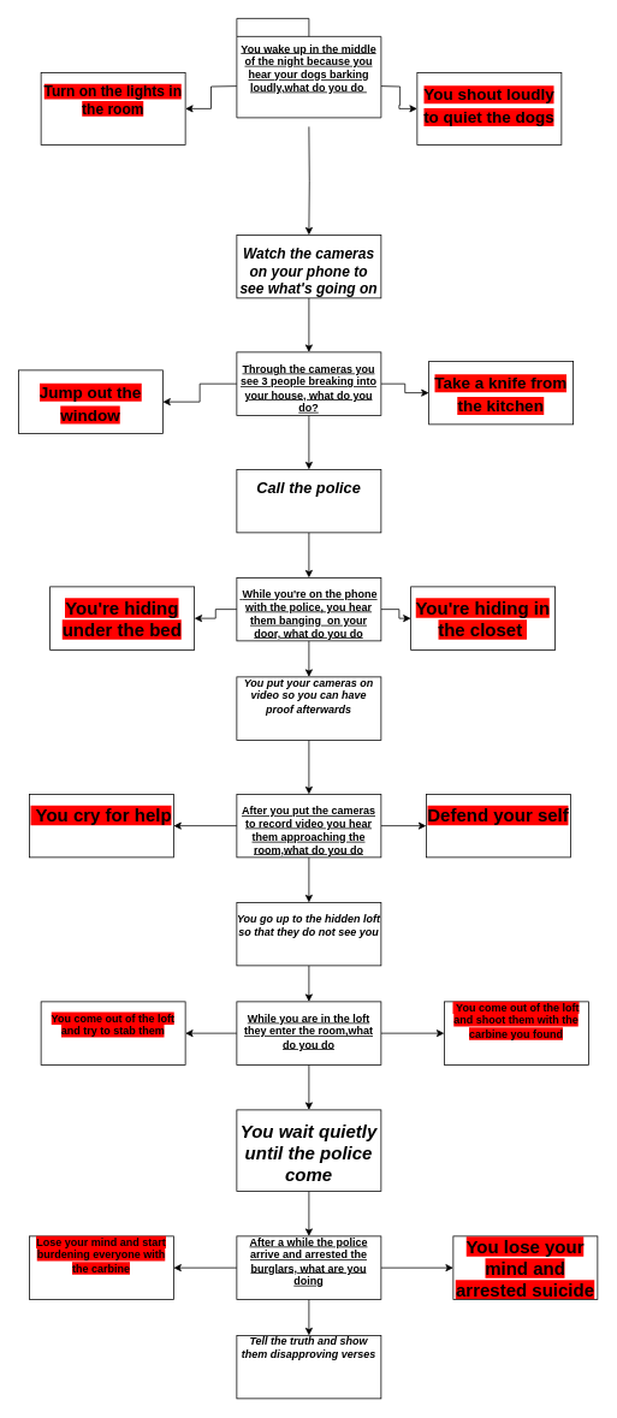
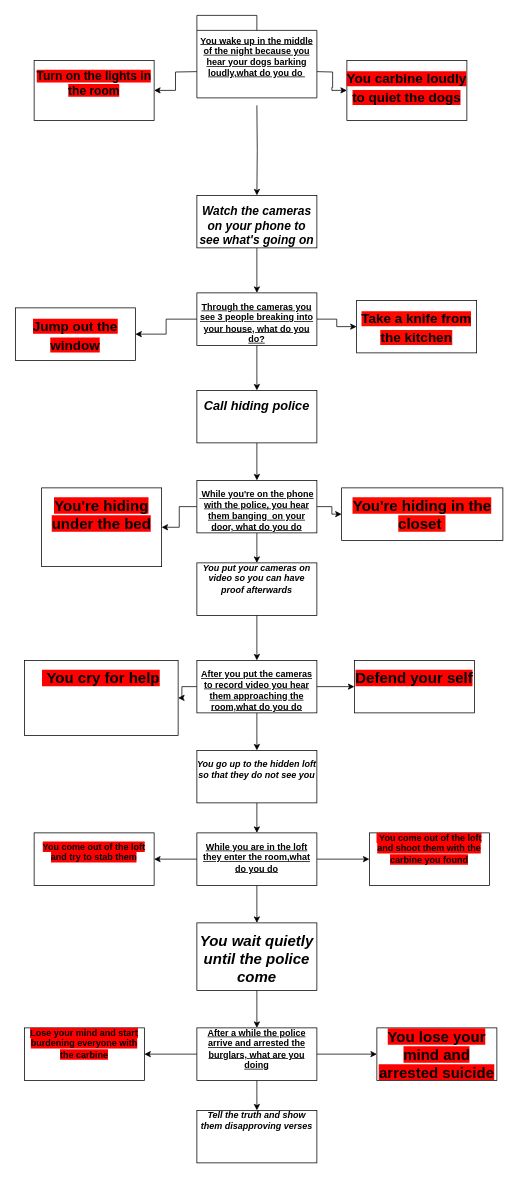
  <mxCell id="0" style=";html=1;" />
  <mxCell id="1" style=";html=1;" parent="0" />
  <mxCell id="2" value="" style="edgeStyle=orthogonalEdgeStyle;rounded=0;orthogonalLoop=1;jettySize=auto;html=1;" parent="1" target="8" edge="1"><mxGeometry relative="1" as="geometry"><mxPoint x="342" y="140" as="sourcePoint" /></mxGeometry></mxCell>
  <mxCell id="3" value="" style="edgeStyle=orthogonalEdgeStyle;rounded=0;orthogonalLoop=1;jettySize=auto;html=1;" parent="1" target="13" edge="1"><mxGeometry relative="1" as="geometry"><mxPoint x="422" y="95" as="sourcePoint" /></mxGeometry></mxCell>
  <mxCell id="4" value="" style="edgeStyle=orthogonalEdgeStyle;rounded=0;orthogonalLoop=1;jettySize=auto;html=1;" parent="1" target="6" edge="1"><mxGeometry relative="1" as="geometry"><mxPoint x="262" y="95" as="sourcePoint" /></mxGeometry></mxCell>
  <mxCell id="5" value="&lt;font style=&quot;font-size: 12px&quot;&gt;&lt;u&gt;You wake up in the middle of the night because you hear your dogs barking loudly,what do you do&amp;nbsp;&lt;/u&gt;&lt;/font&gt;" style="shape=folder;tabWidth=80;tabHeight=20;tabPosition=left;strokeWidth=1;html=1;whiteSpace=wrap;align=center;fontSize=12;fontStyle=1" parent="1" vertex="1"><mxGeometry x="262" y="20" width="160" height="110" as="geometry" /></mxCell>
  <mxCell id="6" value="&lt;p&gt;&lt;b&gt;&lt;font style=&quot;font-size: 16px ; background-color: rgb(255 , 0 , 0)&quot;&gt;Turn on the lights in the room&lt;/font&gt;&lt;/b&gt;&lt;br&gt;&lt;/p&gt;" style="shape=rect;html=1;overflow=fill;whiteSpace=wrap;align=center;fontStyle=1" parent="1" vertex="1"><mxGeometry x="45" y="80" width="160" height="80" as="geometry" /></mxCell>
  <mxCell id="7" value="" style="edgeStyle=orthogonalEdgeStyle;rounded=0;orthogonalLoop=1;jettySize=auto;html=1;" parent="1" source="8" target="12" edge="1"><mxGeometry relative="1" as="geometry" /></mxCell>
  <mxCell id="8" value="&lt;p&gt;&lt;b&gt;&lt;font style=&quot;font-size: 16px&quot;&gt;&lt;i&gt;Watch the cameras on your phone to see what's going on&lt;/i&gt;&lt;/font&gt;&lt;/b&gt;&lt;br&gt;&lt;/p&gt;" style="shape=rect;html=1;overflow=fill;whiteSpace=wrap;align=center;fontStyle=1" parent="1" vertex="1"><mxGeometry x="262" y="260" width="160" height="70" as="geometry" /></mxCell>
  <mxCell id="9" value="" style="edgeStyle=orthogonalEdgeStyle;rounded=0;orthogonalLoop=1;jettySize=auto;html=1;" parent="1" source="12" target="15" edge="1"><mxGeometry relative="1" as="geometry" /></mxCell>
  <mxCell id="10" value="" style="edgeStyle=orthogonalEdgeStyle;rounded=0;orthogonalLoop=1;jettySize=auto;html=1;" parent="1" source="12" target="14" edge="1"><mxGeometry relative="1" as="geometry" /></mxCell>
  <mxCell id="11" value="" style="edgeStyle=orthogonalEdgeStyle;rounded=0;orthogonalLoop=1;jettySize=auto;html=1;" parent="1" source="12" target="17" edge="1"><mxGeometry relative="1" as="geometry" /></mxCell>
  <mxCell id="12" value="&lt;p&gt;&lt;u&gt;Through the cameras you see 3 people breaking into your house, what do you do?&lt;/u&gt;&lt;br&gt;&lt;/p&gt;" style="shape=rect;html=1;overflow=fill;whiteSpace=wrap;align=center;fontStyle=1" parent="1" vertex="1"><mxGeometry x="262" y="390" width="160" height="70" as="geometry" /></mxCell>
- <mxCell id="13" value="&lt;p&gt;&lt;b style=&quot;font-size: 20px&quot;&gt;&lt;font style=&quot;font-size: 18px ; background-color: rgb(255 , 0 , 0)&quot;&gt;You shout loudly to quiet the dogs&lt;/font&gt;&lt;/b&gt;&lt;br&gt;&lt;/p&gt;" style="shape=rect;html=1;overflow=fill;whiteSpace=wrap;align=center;fontStyle=1" parent="1" vertex="1"><mxGeometry x="462" y="80" width="160" height="80" as="geometry" /></mxCell>
+ <mxCell id="13" value="&lt;p&gt;&lt;b style=&quot;font-size: 20px&quot;&gt;&lt;font style=&quot;font-size: 18px ; background-color: rgb(255 , 0 , 0)&quot;&gt;You carbine loudly to quiet the dogs&lt;/font&gt;&lt;/b&gt;&lt;br&gt;&lt;/p&gt;" style="shape=rect;html=1;overflow=fill;whiteSpace=wrap;align=center;fontStyle=1" parent="1" vertex="1"><mxGeometry x="462" y="80" width="160" height="80" as="geometry" /></mxCell>
  <mxCell id="14" value="&lt;p&gt;&lt;b style=&quot;font-size: 20px&quot;&gt;&lt;font style=&quot;font-size: 18px ; background-color: rgb(255 , 0 , 0)&quot;&gt;Jump out the window&lt;/font&gt;&lt;/b&gt;&lt;br&gt;&lt;/p&gt;" style="shape=rect;html=1;overflow=fill;whiteSpace=wrap;align=center;fontStyle=1" parent="1" vertex="1"><mxGeometry x="20" y="410" width="160" height="70" as="geometry" /></mxCell>
  <mxCell id="15" value="&lt;p&gt;&lt;b style=&quot;font-size: 20px&quot;&gt;&lt;font style=&quot;font-size: 18px ; background-color: rgb(255 , 8 , 0)&quot;&gt;Take a knife from the kitchen&lt;/font&gt;&lt;/b&gt;&lt;br&gt;&lt;/p&gt;" style="shape=rect;html=1;overflow=fill;whiteSpace=wrap;align=center;fontStyle=1" parent="1" vertex="1"><mxGeometry x="475" y="400" width="160" height="70" as="geometry" /></mxCell>
  <mxCell id="16" value="" style="edgeStyle=orthogonalEdgeStyle;rounded=0;orthogonalLoop=1;jettySize=auto;html=1;" parent="1" source="17" target="21" edge="1"><mxGeometry relative="1" as="geometry" /></mxCell>
- <mxCell id="17" value="&lt;p&gt;&lt;b style=&quot;font-size: 17px&quot;&gt;&lt;i&gt;Call the police&lt;/i&gt;&lt;/b&gt;&lt;br&gt;&lt;/p&gt;" style="shape=rect;html=1;overflow=fill;whiteSpace=wrap;align=center;fontStyle=1" parent="1" vertex="1"><mxGeometry x="262" y="520" width="160" height="70" as="geometry" /></mxCell>
+ <mxCell id="17" value="&lt;p&gt;&lt;b style=&quot;font-size: 17px&quot;&gt;&lt;i&gt;Call hiding police&lt;/i&gt;&lt;/b&gt;&lt;br&gt;&lt;/p&gt;" style="shape=rect;html=1;overflow=fill;whiteSpace=wrap;align=center;fontStyle=1" parent="1" vertex="1"><mxGeometry x="262" y="520" width="160" height="70" as="geometry" /></mxCell>
  <mxCell id="18" value="" style="edgeStyle=orthogonalEdgeStyle;rounded=0;orthogonalLoop=1;jettySize=auto;html=1;" parent="1" source="21" target="22" edge="1"><mxGeometry relative="1" as="geometry" /></mxCell>
  <mxCell id="19" value="" style="edgeStyle=orthogonalEdgeStyle;rounded=0;orthogonalLoop=1;jettySize=auto;html=1;" parent="1" source="21" target="23" edge="1"><mxGeometry relative="1" as="geometry" /></mxCell>
  <mxCell id="20" value="" style="edgeStyle=orthogonalEdgeStyle;rounded=0;orthogonalLoop=1;jettySize=auto;html=1;" parent="1" source="21" target="25" edge="1"><mxGeometry relative="1" as="geometry" /></mxCell>
  <mxCell id="21" value="&lt;p&gt;&lt;u&gt;&lt;span style=&quot;font-size: 10px&quot;&gt;&amp;nbsp;&lt;/span&gt;&lt;b&gt;While you're on the phone with the police, you hear them banging&amp;nbsp; on your door, what do you do&lt;/b&gt;&lt;/u&gt;&lt;br&gt;&lt;/p&gt;" style="shape=rect;html=1;overflow=fill;whiteSpace=wrap;align=center;fontStyle=1" parent="1" vertex="1"><mxGeometry x="262" y="640" width="160" height="70" as="geometry" /></mxCell>
- <mxCell id="22" value="&lt;p&gt;&lt;b style=&quot;font-size: 20px ; background-color: rgb(255 , 0 , 0)&quot;&gt;You're hiding under the bed&lt;/b&gt;&lt;br&gt;&lt;/p&gt;" style="shape=rect;html=1;overflow=fill;whiteSpace=wrap;align=center;fontStyle=1" parent="1" vertex="1"><mxGeometry x="55" y="650" width="160" height="70" as="geometry" /></mxCell>
- <mxCell id="23" value="&lt;p&gt;&lt;b style=&quot;font-size: 20px ; background-color: rgb(255 , 8 , 0)&quot;&gt;You're hiding in the closet&amp;nbsp;&lt;/b&gt;&lt;br&gt;&lt;/p&gt;" style="shape=rect;html=1;overflow=fill;whiteSpace=wrap;align=center;fontStyle=1" parent="1" vertex="1"><mxGeometry x="455" y="650" width="160" height="70" as="geometry" /></mxCell>
+ <mxCell id="22" value="&lt;p&gt;&lt;b style=&quot;font-size: 20px ; background-color: rgb(255 , 0 , 0)&quot;&gt;You're hiding under the bed&lt;/b&gt;&lt;br&gt;&lt;/p&gt;" style="shape=rect;html=1;overflow=fill;whiteSpace=wrap;align=center;fontStyle=1" parent="1" vertex="1"><mxGeometry x="55" y="650" width="160" height="105" as="geometry" /></mxCell>
+ <mxCell id="23" value="&lt;p&gt;&lt;b style=&quot;font-size: 20px ; background-color: rgb(255 , 8 , 0)&quot;&gt;You're hiding in the closet&amp;nbsp;&lt;/b&gt;&lt;br&gt;&lt;/p&gt;" style="shape=rect;html=1;overflow=fill;whiteSpace=wrap;align=center;fontStyle=1" parent="1" vertex="1"><mxGeometry x="455" y="650" width="215" height="70" as="geometry" /></mxCell>
  <mxCell id="24" value="" style="edgeStyle=orthogonalEdgeStyle;rounded=0;orthogonalLoop=1;jettySize=auto;html=1;" parent="1" source="25" target="29" edge="1"><mxGeometry relative="1" as="geometry" /></mxCell>
  <mxCell id="25" value="&lt;b&gt;&lt;i&gt;You put your cameras on video so you can have proof afterwards&lt;/i&gt;&lt;/b&gt;" style="shape=rect;html=1;overflow=fill;whiteSpace=wrap;align=center;fontStyle=1" parent="1" vertex="1"><mxGeometry x="262" y="750" width="160" height="70" as="geometry" /></mxCell>
  <mxCell id="26" value="" style="edgeStyle=orthogonalEdgeStyle;rounded=0;orthogonalLoop=1;jettySize=auto;html=1;" parent="1" source="29" target="30" edge="1"><mxGeometry relative="1" as="geometry" /></mxCell>
  <mxCell id="27" value="" style="edgeStyle=orthogonalEdgeStyle;rounded=0;orthogonalLoop=1;jettySize=auto;html=1;" parent="1" source="29" target="31" edge="1"><mxGeometry relative="1" as="geometry" /></mxCell>
  <mxCell id="28" value="" style="edgeStyle=orthogonalEdgeStyle;rounded=0;orthogonalLoop=1;jettySize=auto;html=1;" parent="1" source="29" target="33" edge="1"><mxGeometry relative="1" as="geometry" /></mxCell>
  <mxCell id="29" value="&lt;p&gt;&lt;b&gt;&lt;u&gt;After you put the cameras to record video you hear them approaching the room,what do you do&lt;/u&gt;&lt;/b&gt;&lt;br&gt;&lt;/p&gt;" style="shape=rect;html=1;overflow=fill;whiteSpace=wrap;align=center;fontStyle=1" parent="1" vertex="1"><mxGeometry x="262" y="880" width="160" height="70" as="geometry" /></mxCell>
- <mxCell id="30" value="&lt;p&gt;&lt;b style=&quot;font-size: 20px ; background-color: rgb(255 , 0 , 0)&quot;&gt;&amp;nbsp;You cry for help&lt;/b&gt;&lt;br&gt;&lt;/p&gt;" style="shape=rect;html=1;overflow=fill;whiteSpace=wrap;align=center;fontStyle=1" parent="1" vertex="1"><mxGeometry x="32" y="880" width="160" height="70" as="geometry" /></mxCell>
+ <mxCell id="30" value="&lt;p&gt;&lt;b style=&quot;font-size: 20px ; background-color: rgb(255 , 0 , 0)&quot;&gt;&amp;nbsp;You cry for help&lt;/b&gt;&lt;br&gt;&lt;/p&gt;" style="shape=rect;html=1;overflow=fill;whiteSpace=wrap;align=center;fontStyle=1" parent="1" vertex="1"><mxGeometry x="32" y="880" width="205" height="100" as="geometry" /></mxCell>
  <mxCell id="31" value="&lt;p&gt;&lt;b style=&quot;font-size: 20px ; background-color: rgb(255 , 0 , 0)&quot;&gt;Defend your self&lt;/b&gt;&lt;br&gt;&lt;/p&gt;" style="shape=rect;html=1;overflow=fill;whiteSpace=wrap;align=center;fontStyle=1" parent="1" vertex="1"><mxGeometry x="472" y="880" width="160" height="70" as="geometry" /></mxCell>
  <mxCell id="32" value="" style="edgeStyle=orthogonalEdgeStyle;rounded=0;orthogonalLoop=1;jettySize=auto;html=1;" parent="1" source="33" target="37" edge="1"><mxGeometry relative="1" as="geometry" /></mxCell>
  <mxCell id="33" value="&lt;p&gt;&lt;b&gt;&lt;i&gt;You go up to the hidden loft so that they do not see you&lt;/i&gt;&lt;/b&gt;&lt;br&gt;&lt;/p&gt;" style="shape=rect;html=1;overflow=fill;whiteSpace=wrap;align=center;fontStyle=1" parent="1" vertex="1"><mxGeometry x="262" y="1000" width="160" height="70" as="geometry" /></mxCell>
  <mxCell id="34" value="" style="edgeStyle=orthogonalEdgeStyle;rounded=0;orthogonalLoop=1;jettySize=auto;html=1;" parent="1" source="37" target="41" edge="1"><mxGeometry relative="1" as="geometry" /></mxCell>
  <mxCell id="35" value="" style="edgeStyle=orthogonalEdgeStyle;rounded=0;orthogonalLoop=1;jettySize=auto;html=1;" parent="1" source="37" target="39" edge="1"><mxGeometry relative="1" as="geometry" /></mxCell>
  <mxCell id="36" value="" style="edgeStyle=orthogonalEdgeStyle;rounded=0;orthogonalLoop=1;jettySize=auto;html=1;" parent="1" source="37" target="38" edge="1"><mxGeometry relative="1" as="geometry" /></mxCell>
  <mxCell id="37" value="&lt;p&gt;&lt;b&gt;&lt;u&gt;While you are in the loft they enter the room,what do you do&lt;/u&gt;&lt;/b&gt;&lt;br&gt;&lt;/p&gt;" style="shape=rect;html=1;overflow=fill;whiteSpace=wrap;align=center;fontStyle=1" parent="1" vertex="1"><mxGeometry x="262" y="1110" width="160" height="70" as="geometry" /></mxCell>
  <mxCell id="38" value="&lt;p&gt;&lt;b style=&quot;background-color: rgb(255 , 0 , 0)&quot;&gt;You come out of the loft and try to stab them&lt;/b&gt;&lt;br&gt;&lt;/p&gt;" style="shape=rect;html=1;overflow=fill;whiteSpace=wrap;align=center;fontStyle=1" parent="1" vertex="1"><mxGeometry x="45" y="1110" width="160" height="70" as="geometry" /></mxCell>
  <mxCell id="39" value="&lt;b style=&quot;background-color: rgb(255 , 0 , 0)&quot;&gt;&amp;nbsp;You come out of the loft and shoot them with the carbine you found&lt;/b&gt;" style="shape=rect;html=1;overflow=fill;whiteSpace=wrap;align=center;fontStyle=1" parent="1" vertex="1"><mxGeometry x="492" y="1110" width="160" height="70" as="geometry" /></mxCell>
  <mxCell id="40" value="" style="edgeStyle=orthogonalEdgeStyle;rounded=0;orthogonalLoop=1;jettySize=auto;html=1;" parent="1" source="41" target="47" edge="1"><mxGeometry relative="1" as="geometry" /></mxCell>
  <mxCell id="41" value="&lt;p&gt;&lt;b style=&quot;font-size: 20px&quot;&gt;&lt;i&gt;You wait quietly until the police come&lt;/i&gt;&lt;/b&gt;&lt;br&gt;&lt;/p&gt;" style="shape=rect;html=1;overflow=fill;whiteSpace=wrap;align=center;fontStyle=1" parent="1" vertex="1"><mxGeometry x="262" y="1230" width="160" height="90" as="geometry" /></mxCell>
  <mxCell id="42" value="&lt;b style=&quot;font-size: 20px ; background-color: rgb(255 , 0 , 0)&quot;&gt;You lose your mind and arrested suicide&lt;/b&gt;" style="shape=rect;html=1;overflow=fill;whiteSpace=wrap;align=center;fontStyle=1" parent="1" vertex="1"><mxGeometry x="502" y="1370" width="160" height="70" as="geometry" /></mxCell>
  <mxCell id="43" value="&lt;b&gt;&lt;i&gt;Tell the truth and show them disapproving verses&lt;/i&gt;&lt;/b&gt;" style="shape=rect;html=1;overflow=fill;whiteSpace=wrap;align=center;fontStyle=1" parent="1" vertex="1"><mxGeometry x="262" y="1480" width="160" height="70" as="geometry" /></mxCell>
  <mxCell id="44" value="" style="edgeStyle=orthogonalEdgeStyle;rounded=0;orthogonalLoop=1;jettySize=auto;html=1;" parent="1" source="47" target="43" edge="1"><mxGeometry relative="1" as="geometry" /></mxCell>
  <mxCell id="45" value="" style="edgeStyle=orthogonalEdgeStyle;rounded=0;orthogonalLoop=1;jettySize=auto;html=1;" parent="1" source="47" target="42" edge="1"><mxGeometry relative="1" as="geometry" /></mxCell>
  <mxCell id="46" value="" style="edgeStyle=orthogonalEdgeStyle;rounded=0;orthogonalLoop=1;jettySize=auto;html=1;" parent="1" source="47" target="48" edge="1"><mxGeometry relative="1" as="geometry" /></mxCell>
  <mxCell id="47" value="&lt;b&gt;&lt;u&gt;After a while the police arrive and arrested the burglars, what are you doing&lt;/u&gt;&lt;/b&gt;" style="shape=rect;html=1;overflow=fill;whiteSpace=wrap;align=center;fontStyle=1" parent="1" vertex="1"><mxGeometry x="262" y="1370" width="160" height="70" as="geometry" /></mxCell>
  <mxCell id="48" value="&lt;b style=&quot;background-color: rgb(255 , 0 , 0)&quot;&gt;Lose your mind and start burdening everyone with the carbine&lt;/b&gt;" style="shape=rect;html=1;overflow=fill;whiteSpace=wrap;align=center;fontStyle=1" parent="1" vertex="1"><mxGeometry x="32" y="1370" width="160" height="70" as="geometry" /></mxCell>
